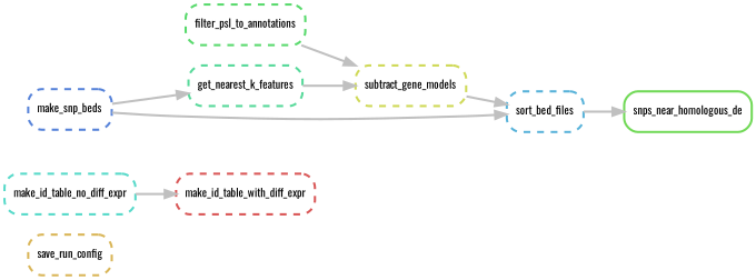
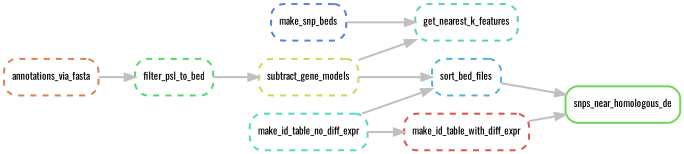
  digraph {
    bgcolor=white
    fontname=Oswald
    rankdir=LR
    node [fontname=Oswald fontsize=10 penwidth=2 shape=box style="rounded,dashed"]
    edge [color=grey fontname=Oswald penwidth=2]
-   n1 [color="0.12 0.6 0.85" label=save_run_config]
    n2 [color="0.00 0.6 0.85" label=make_id_table_with_diff_expr]
    n3 [color="0.30 0.6 0.85" label=snps_near_homologous_de style=rounded]
-   n4 [color="0.36 0.6 0.85" label=filter_psl_to_annotations]
+   n4 [color="0.36 0.6 0.85" label=filter_psl_to_bed]
    n5 [color="0.18 0.6 0.85" label=subtract_gene_models]
    n6 [color="0.42 0.6 0.85" label=get_nearest_k_features]
    n7 [color="0.55 0.6 0.85" label=sort_bed_files]
    n8 [color="0.61 0.6 0.85" label=make_snp_beds]
    n9 [color="0.48 0.6 0.85" label=make_id_table_no_diff_expr]
+   n10 [color="0.06 0.6 0.85" label=annotations_via_fasta]
+   n2 -> n3
    n4 -> n5
-   n6 -> n5
+   n5 -> n6
    n5 -> n7
    n7 -> n3
    n8 -> n6
-   n8 -> n7
+   n9 -> n7
    n9 -> n2
+   n10 -> n4
  }
